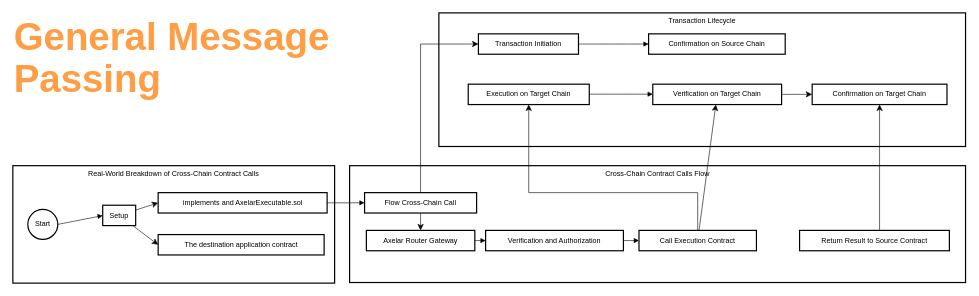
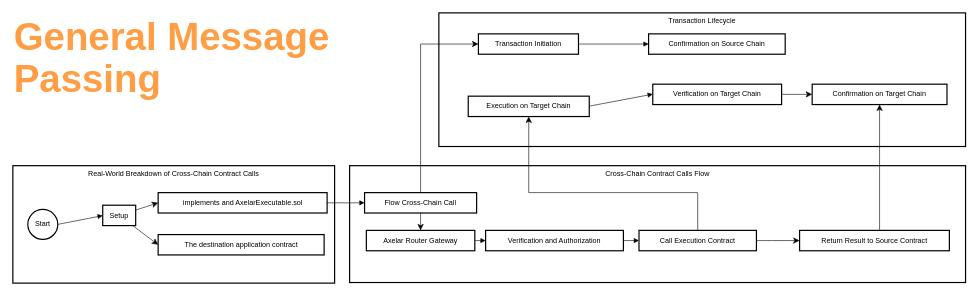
  <mxCell id="0" />
  <mxCell id="1" parent="0" />
  <mxCell id="2" value="Transaction Lifecycle" style="whiteSpace=wrap;strokeWidth=2;verticalAlign=top;" parent="1" vertex="1"><mxGeometry x="731" y="21" width="879" height="223" as="geometry" /></mxCell>
  <mxCell id="3" value="Transaction Initiation" style="whiteSpace=wrap;strokeWidth=2;" parent="1" vertex="1"><mxGeometry x="797" y="56" width="167" height="34" as="geometry" /></mxCell>
  <mxCell id="4" value="Confirmation on Source Chain" style="whiteSpace=wrap;strokeWidth=2;" parent="1" vertex="1"><mxGeometry x="1081" y="56" width="228" height="34" as="geometry" /></mxCell>
  <mxCell id="5" value="" style="edgeStyle=none;curved=1;rounded=0;orthogonalLoop=1;jettySize=auto;html=1;fontSize=12;startSize=8;endSize=8;" edge="1" parent="1" source="6" target="8"><mxGeometry relative="1" as="geometry" /></mxCell>
  <mxCell id="6" value="Verification on Target Chain" style="whiteSpace=wrap;strokeWidth=2;" parent="1" vertex="1"><mxGeometry x="1088" y="140" width="215" height="34" as="geometry" /></mxCell>
- <mxCell id="7" value="Execution on Target Chain" style="whiteSpace=wrap;strokeWidth=2;" parent="1" vertex="1"><mxGeometry x="780" y="140" width="202" height="34" as="geometry" /></mxCell>
+ <mxCell id="7" value="Execution on Target Chain" style="whiteSpace=wrap;strokeWidth=2;" parent="1" vertex="1"><mxGeometry x="780" y="160" width="202" height="34" as="geometry" /></mxCell>
  <mxCell id="8" value="Confirmation on Target Chain" style="whiteSpace=wrap;strokeWidth=2;" parent="1" vertex="1"><mxGeometry x="1354" y="140" width="225" height="34" as="geometry" /></mxCell>
  <mxCell id="9" value="Cross-Chain Contract Calls Flow" style="whiteSpace=wrap;strokeWidth=2;verticalAlign=top;" parent="1" vertex="1"><mxGeometry x="582" y="276" width="1028" height="195" as="geometry" /></mxCell>
  <mxCell id="10" style="edgeStyle=none;curved=1;rounded=0;orthogonalLoop=1;jettySize=auto;html=1;entryX=0.5;entryY=0;entryDx=0;entryDy=0;fontSize=12;startSize=8;endSize=8;" edge="1" parent="1" source="12" target="13"><mxGeometry relative="1" as="geometry" /></mxCell>
  <mxCell id="11" style="edgeStyle=orthogonalEdgeStyle;rounded=0;orthogonalLoop=1;jettySize=auto;html=1;entryX=0;entryY=0.5;entryDx=0;entryDy=0;fontSize=12;startSize=8;endSize=8;" edge="1" parent="1" source="12" target="3"><mxGeometry relative="1" as="geometry"><Array as="points"><mxPoint x="700" y="73" /></Array></mxGeometry></mxCell>
  <mxCell id="12" value="Flow Cross-Chain Call" style="whiteSpace=wrap;strokeWidth=2;" parent="1" vertex="1"><mxGeometry x="607" y="321" width="187" height="34" as="geometry" /></mxCell>
  <mxCell id="13" value="Axelar Router Gateway" style="whiteSpace=wrap;strokeWidth=2;" parent="1" vertex="1"><mxGeometry x="610" y="384" width="181" height="34" as="geometry" /></mxCell>
  <mxCell id="14" value="Verification and Authorization" style="whiteSpace=wrap;strokeWidth=2;" parent="1" vertex="1"><mxGeometry x="809" y="384" width="230" height="34" as="geometry" /></mxCell>
  <mxCell id="15" style="edgeStyle=orthogonalEdgeStyle;rounded=0;orthogonalLoop=1;jettySize=auto;html=1;entryX=0.5;entryY=1;entryDx=0;entryDy=0;fontSize=12;startSize=8;endSize=8;" edge="1" parent="1" source="17" target="7"><mxGeometry relative="1" as="geometry"><Array as="points"><mxPoint x="1163" y="321" /><mxPoint x="881" y="321" /></Array></mxGeometry></mxCell>
- <mxCell id="16" value="" style="edgeStyle=none;curved=1;rounded=0;orthogonalLoop=1;jettySize=auto;html=1;fontSize=12;startSize=8;endSize=8;" edge="1" parent="1" source="17" target="6"><mxGeometry relative="1" as="geometry" /></mxCell>
+ <mxCell id="16" value="" style="edgeStyle=none;curved=1;rounded=0;orthogonalLoop=1;jettySize=auto;html=1;fontSize=12;startSize=8;endSize=8;" edge="1" parent="1" source="17" target="19"><mxGeometry relative="1" as="geometry" /></mxCell>
  <mxCell id="17" value="Call Execution Contract" style="whiteSpace=wrap;strokeWidth=2;" parent="1" vertex="1"><mxGeometry x="1065" y="384" width="196" height="34" as="geometry" /></mxCell>
  <mxCell id="18" style="edgeStyle=orthogonalEdgeStyle;rounded=0;orthogonalLoop=1;jettySize=auto;html=1;entryX=0.5;entryY=1;entryDx=0;entryDy=0;fontSize=12;startSize=8;endSize=8;" edge="1" parent="1" source="19" target="8"><mxGeometry relative="1" as="geometry"><Array as="points"><mxPoint x="1467" y="282" /></Array></mxGeometry></mxCell>
  <mxCell id="19" value="Return Result to Source Contract" style="whiteSpace=wrap;strokeWidth=2;" parent="1" vertex="1"><mxGeometry x="1333" y="384" width="250" height="34" as="geometry" /></mxCell>
  <mxCell id="20" value="Real-World Breakdown of Cross-Chain Contract Calls" style="whiteSpace=wrap;strokeWidth=2;verticalAlign=top;" parent="1" vertex="1"><mxGeometry x="20" y="276" width="537" height="196" as="geometry" /></mxCell>
  <mxCell id="21" value="Start" style="ellipse;aspect=fixed;strokeWidth=2;whiteSpace=wrap;" parent="1" vertex="1"><mxGeometry x="45" y="349" width="50" height="50" as="geometry" /></mxCell>
  <mxCell id="22" style="edgeStyle=none;curved=1;rounded=0;orthogonalLoop=1;jettySize=auto;html=1;entryX=0;entryY=0.5;entryDx=0;entryDy=0;fontSize=12;startSize=8;endSize=8;" edge="1" parent="1" source="24" target="26"><mxGeometry relative="1" as="geometry" /></mxCell>
  <mxCell id="23" style="edgeStyle=none;curved=1;rounded=0;orthogonalLoop=1;jettySize=auto;html=1;entryX=0;entryY=0.5;entryDx=0;entryDy=0;fontSize=12;startSize=8;endSize=8;" edge="1" parent="1" source="24" target="25"><mxGeometry relative="1" as="geometry" /></mxCell>
  <mxCell id="24" value="Setup" style="whiteSpace=wrap;strokeWidth=2;" parent="1" vertex="1"><mxGeometry x="170" y="342" width="55" height="34" as="geometry" /></mxCell>
  <mxCell id="25" value="The destination application contract" style="whiteSpace=wrap;strokeWidth=2;" parent="1" vertex="1"><mxGeometry x="262.5" y="391" width="277" height="34" as="geometry" /></mxCell>
  <mxCell id="26" value="implements and AxelarExecutable.sol" style="whiteSpace=wrap;strokeWidth=2;" parent="1" vertex="1"><mxGeometry x="262.5" y="321" width="282" height="34" as="geometry" /></mxCell>
  <mxCell id="27" value="" style="curved=1;startArrow=none;endArrow=block;exitX=1;exitY=0.51;entryX=0;entryY=0.51;" parent="1" source="21" target="24" edge="1"><mxGeometry relative="1" as="geometry"><Array as="points" /></mxGeometry></mxCell>
  <mxCell id="28" value="" style="curved=1;startArrow=none;endArrow=block;exitX=1;exitY=0.5;entryX=0;entryY=0.5;" parent="1" source="26" target="12" edge="1"><mxGeometry relative="1" as="geometry"><Array as="points" /></mxGeometry></mxCell>
  <mxCell id="29" value="" style="curved=1;startArrow=none;endArrow=block;exitX=1;exitY=0.5;entryX=0;entryY=0.5;" parent="1" source="13" target="14" edge="1"><mxGeometry relative="1" as="geometry"><Array as="points" /></mxGeometry></mxCell>
  <mxCell id="30" value="" style="curved=1;startArrow=none;endArrow=block;exitX=1;exitY=0.5;entryX=0;entryY=0.5;" parent="1" source="14" target="17" edge="1"><mxGeometry relative="1" as="geometry"><Array as="points" /></mxGeometry></mxCell>
  <mxCell id="31" value="" style="curved=1;startArrow=none;endArrow=block;exitX=1;exitY=0.5;entryX=0;entryY=0.5;" parent="1" source="3" target="4" edge="1"><mxGeometry relative="1" as="geometry"><Array as="points" /></mxGeometry></mxCell>
  <mxCell id="32" value="" style="curved=1;startArrow=none;endArrow=block;exitX=1;exitY=0.49;entryX=0;entryY=0.49;" parent="1" source="7" target="6" edge="1"><mxGeometry relative="1" as="geometry"><Array as="points" /></mxGeometry></mxCell>
  <mxCell id="33" value="&lt;b style=&quot;font-weight:normal;&quot; id=&quot;docs-internal-guid-959a6f91-7fff-b8e9-4861-ab606f9bcb6d&quot;&gt;&lt;p dir=&quot;ltr&quot; style=&quot;line-height:1.08;margin-top:0pt;margin-bottom:0pt;&quot;&gt;&lt;span style=&quot;font-size:48pt;font-family:Barlow,sans-serif;color:#ff9e44;background-color:transparent;font-weight:700;font-style:normal;font-variant:normal;text-decoration:none;vertical-align:baseline;white-space:pre;white-space:pre-wrap;&quot;&gt;General Message Passing&lt;/span&gt;&lt;/p&gt;&lt;/b&gt;&lt;br class=&quot;Apple-interchange-newline&quot;&gt;" style="text;whiteSpace=wrap;html=1;" vertex="1" parent="1"><mxGeometry x="20.003" y="20.997" width="550" height="244" as="geometry" /></mxCell>
